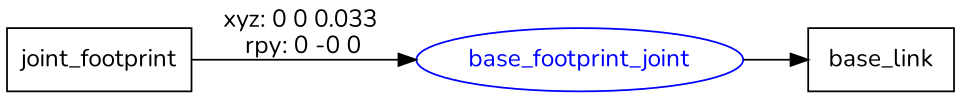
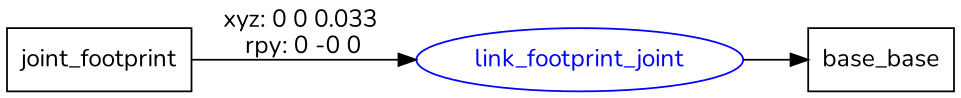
  digraph {
    fontname=Nunito
    rankdir=LR
    node [fontname=Nunito shape=box]
    edge [fontname=Nunito]
    n1 [label=joint_footprint]
-   base_footprint_joint [color=blue fontcolor=blue shape=ellipse]
-   n3 [label=base_link]
+   base_footprint_joint [color=blue fontcolor=blue shape=ellipse label=link_footprint_joint]
+   n3 [label=base_base]
    n1 -> base_footprint_joint [label="xyz: 0 0 0.033 \nrpy: 0 -0 0"]
    base_footprint_joint -> n3
  }
